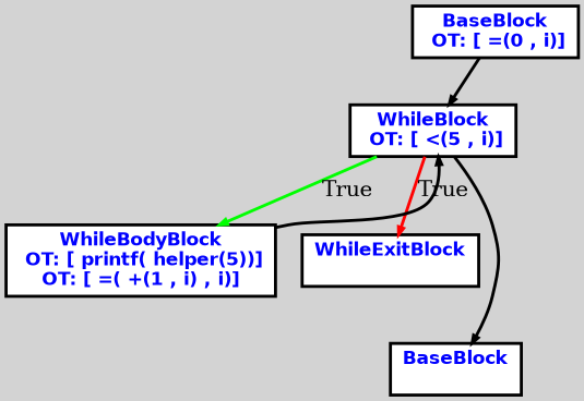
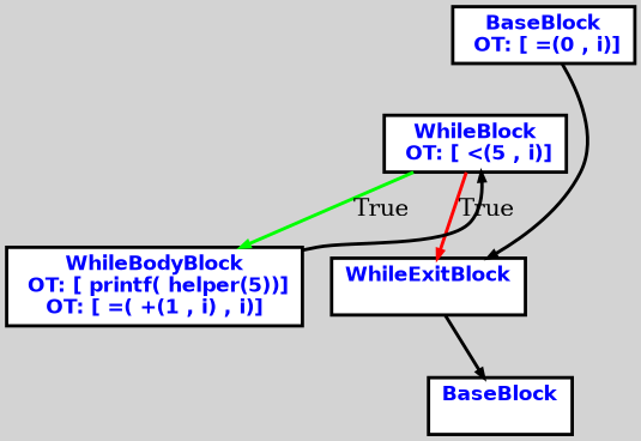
  digraph {
    bgcolor=lightgrey
    ordering=out
    ranksep=.4
    node [color=black fillcolor=white fixedsize=false fontcolor=blue fontname="Helvetica-bold" fontsize=12 shape=box style="filled, solid, bold"]
    edge [arrowsize=.5 color=black style=bold]
    n1 [height=.25 label="BaseBlock\n OT: [ =(0 , i)]\n" width=.25]
    n2 [height=.25 label="WhileBlock\n OT: [ <(5 , i)]\n" width=.25]
    n3 [height=.25 label="WhileBodyBlock\n OT: [ printf( helper(5))]\nOT: [ =( +(1 , i) , i)]\n" width=.25]
    n4 [height=.25 label="WhileExitBlock\n " width=.25]
    n5 [height=.25 label="BaseBlock\n " width=.25]
-   n1 -> n2
+   n1 -> n4
    n2 -> n3 [color=green label=True]
    n2 -> n4 [color=red label=True]
    n3 -> n2
-   n2 -> n5
+   n4 -> n5
  }
